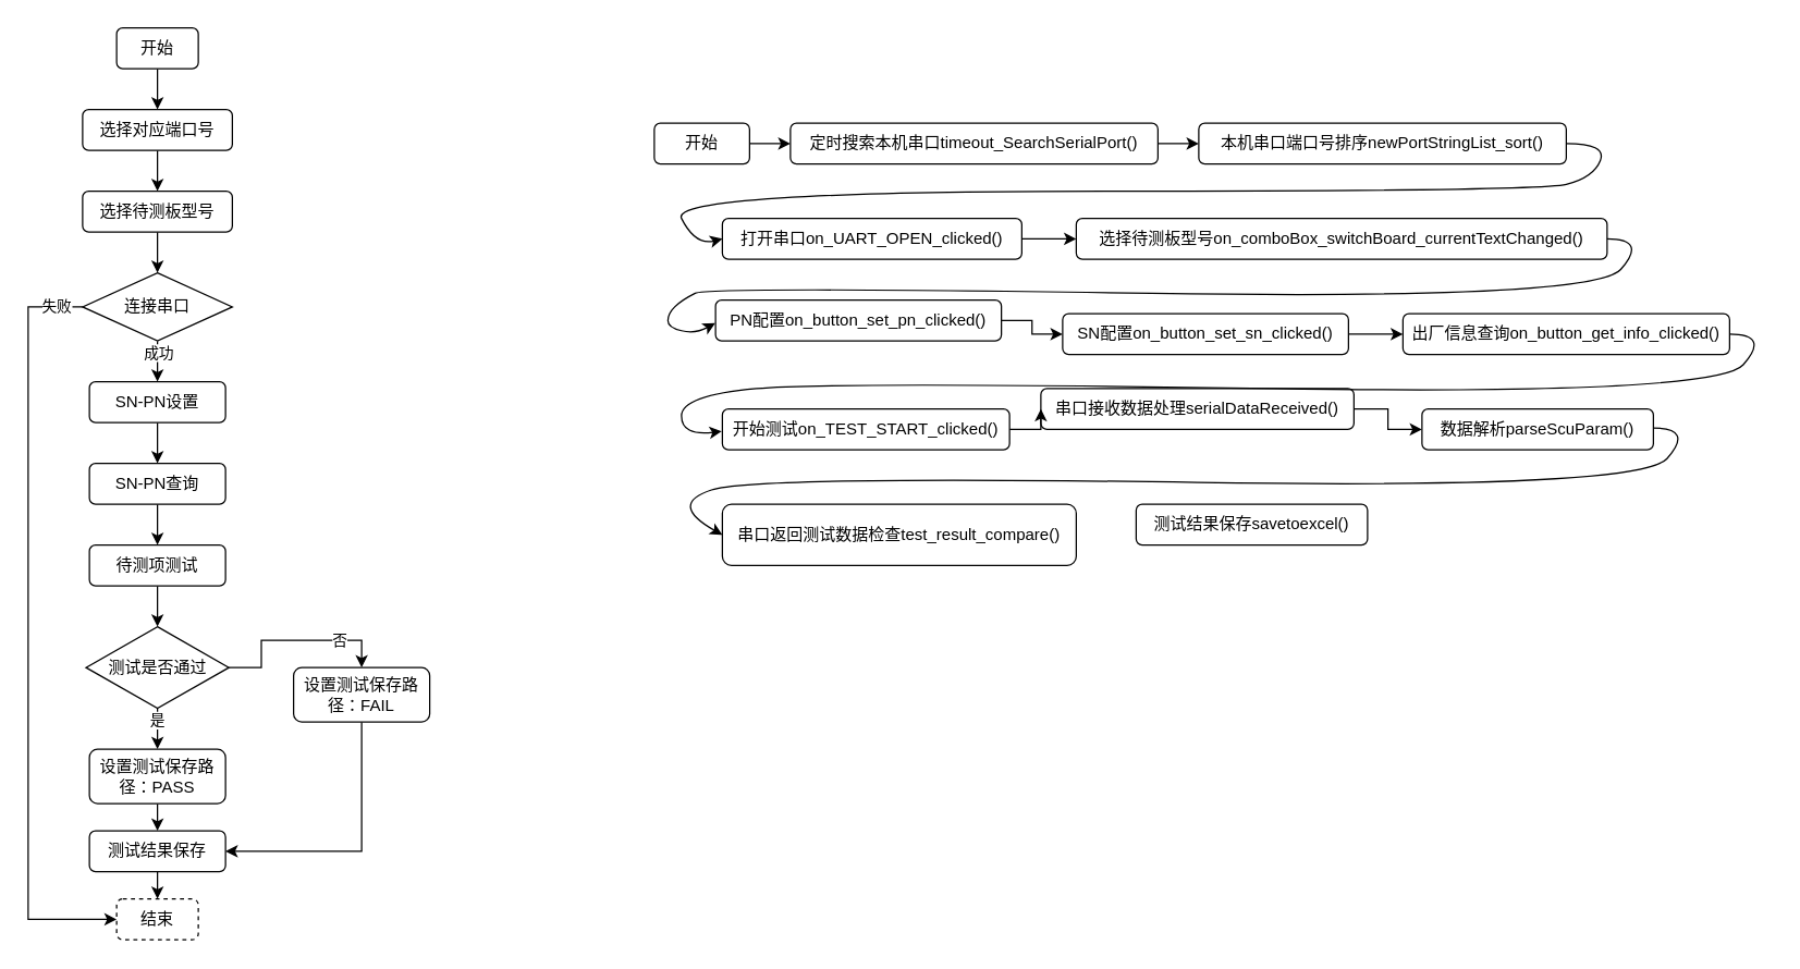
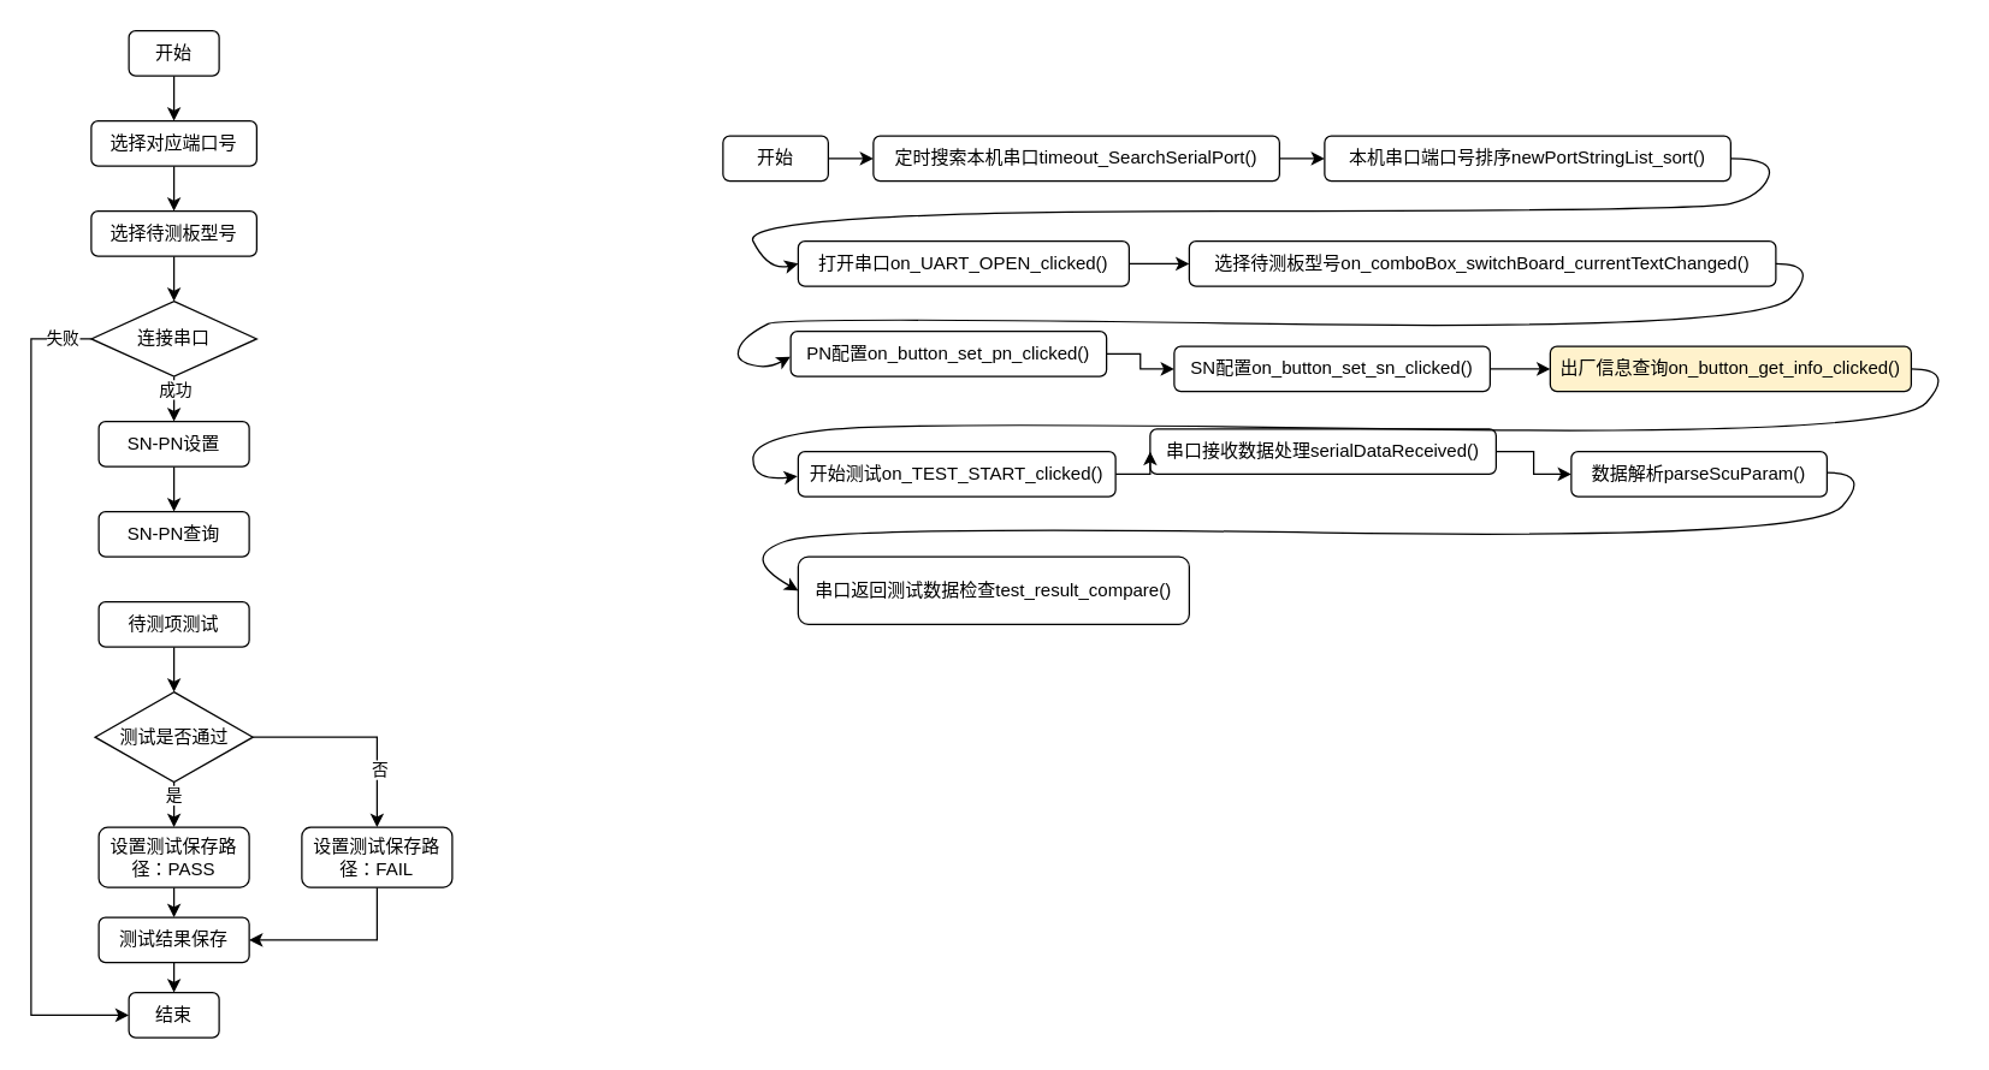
  <mxCell id="0" />
  <mxCell id="1" parent="0" />
  <mxCell id="2" style="edgeStyle=orthogonalEdgeStyle;rounded=0;orthogonalLoop=1;jettySize=auto;html=1;entryX=0.5;entryY=0;entryDx=0;entryDy=0;" parent="1" source="3" target="10" edge="1"><mxGeometry relative="1" as="geometry" /></mxCell>
  <mxCell id="3" value="开始" style="rounded=1;whiteSpace=wrap;html=1;" parent="1" vertex="1"><mxGeometry x="85" y="20" width="60" height="30" as="geometry" /></mxCell>
  <mxCell id="4" style="edgeStyle=orthogonalEdgeStyle;rounded=0;orthogonalLoop=1;jettySize=auto;html=1;exitX=0.5;exitY=1;exitDx=0;exitDy=0;entryX=0.5;entryY=0;entryDx=0;entryDy=0;" parent="1" source="8" target="12" edge="1"><mxGeometry relative="1" as="geometry" /></mxCell>
  <mxCell id="5" value="成功" style="edgeLabel;html=1;align=center;verticalAlign=middle;resizable=0;points=[];" parent="4" vertex="1" connectable="0"><mxGeometry x="-0.441" y="-1" relative="1" as="geometry"><mxPoint x="1" as="offset" /></mxGeometry></mxCell>
  <mxCell id="6" style="edgeStyle=orthogonalEdgeStyle;rounded=0;orthogonalLoop=1;jettySize=auto;html=1;exitX=0;exitY=0.5;exitDx=0;exitDy=0;entryX=0;entryY=0.5;entryDx=0;entryDy=0;" parent="1" source="8" target="28" edge="1"><mxGeometry relative="1" as="geometry"><Array as="points"><mxPoint x="20" y="225" /><mxPoint x="20" y="675" /></Array></mxGeometry></mxCell>
  <mxCell id="7" value="失败" style="edgeLabel;html=1;align=center;verticalAlign=middle;resizable=0;points=[];" parent="6" vertex="1" connectable="0"><mxGeometry x="-0.929" y="-1" relative="1" as="geometry"><mxPoint as="offset" /></mxGeometry></mxCell>
  <mxCell id="8" value="连接串口" style="rhombus;whiteSpace=wrap;html=1;" parent="1" vertex="1"><mxGeometry x="60" y="200" width="110" height="50" as="geometry" /></mxCell>
  <mxCell id="9" style="edgeStyle=orthogonalEdgeStyle;rounded=0;orthogonalLoop=1;jettySize=auto;html=1;exitX=0.5;exitY=1;exitDx=0;exitDy=0;entryX=0.5;entryY=0;entryDx=0;entryDy=0;" parent="1" source="10" target="14" edge="1"><mxGeometry relative="1" as="geometry" /></mxCell>
  <mxCell id="10" value="选择对应端口号" style="rounded=1;whiteSpace=wrap;html=1;" parent="1" vertex="1"><mxGeometry x="60" y="80" width="110" height="30" as="geometry" /></mxCell>
  <mxCell id="11" style="edgeStyle=orthogonalEdgeStyle;rounded=0;orthogonalLoop=1;jettySize=auto;html=1;exitX=0.5;exitY=1;exitDx=0;exitDy=0;entryX=0.5;entryY=0;entryDx=0;entryDy=0;" parent="1" source="12" target="16" edge="1"><mxGeometry relative="1" as="geometry" /></mxCell>
  <mxCell id="12" value="SN-PN设置" style="rounded=1;whiteSpace=wrap;html=1;" parent="1" vertex="1"><mxGeometry x="65" y="280" width="100" height="30" as="geometry" /></mxCell>
  <mxCell id="13" style="edgeStyle=orthogonalEdgeStyle;rounded=0;orthogonalLoop=1;jettySize=auto;html=1;exitX=0.5;exitY=1;exitDx=0;exitDy=0;entryX=0.5;entryY=0;entryDx=0;entryDy=0;" parent="1" source="14" target="8" edge="1"><mxGeometry relative="1" as="geometry" /></mxCell>
  <mxCell id="14" value="选择待测板型号" style="rounded=1;whiteSpace=wrap;html=1;" parent="1" vertex="1"><mxGeometry x="60" y="140" width="110" height="30" as="geometry" /></mxCell>
- <mxCell id="15" style="edgeStyle=orthogonalEdgeStyle;rounded=0;orthogonalLoop=1;jettySize=auto;html=1;exitX=0.5;exitY=1;exitDx=0;exitDy=0;entryX=0.5;entryY=0;entryDx=0;entryDy=0;" parent="1" source="16" target="18" edge="1"><mxGeometry relative="1" as="geometry" /></mxCell>
  <mxCell id="16" value="SN-PN查询" style="rounded=1;whiteSpace=wrap;html=1;" parent="1" vertex="1"><mxGeometry x="65" y="340" width="100" height="30" as="geometry" /></mxCell>
  <mxCell id="17" style="edgeStyle=orthogonalEdgeStyle;rounded=0;orthogonalLoop=1;jettySize=auto;html=1;exitX=0.5;exitY=1;exitDx=0;exitDy=0;entryX=0.5;entryY=0;entryDx=0;entryDy=0;" parent="1" source="18" target="23" edge="1"><mxGeometry relative="1" as="geometry" /></mxCell>
  <mxCell id="18" value="待测项测试" style="rounded=1;whiteSpace=wrap;html=1;" parent="1" vertex="1"><mxGeometry x="65" y="400" width="100" height="30" as="geometry" /></mxCell>
  <mxCell id="19" style="edgeStyle=orthogonalEdgeStyle;rounded=0;orthogonalLoop=1;jettySize=auto;html=1;exitX=0.5;exitY=1;exitDx=0;exitDy=0;" parent="1" source="23" target="25" edge="1"><mxGeometry relative="1" as="geometry" /></mxCell>
  <mxCell id="20" value="是" style="edgeLabel;html=1;align=center;verticalAlign=middle;resizable=0;points=[];" parent="19" vertex="1" connectable="0"><mxGeometry x="-0.666" y="-1" relative="1" as="geometry"><mxPoint as="offset" /></mxGeometry></mxCell>
  <mxCell id="21" style="edgeStyle=orthogonalEdgeStyle;rounded=0;orthogonalLoop=1;jettySize=auto;html=1;exitX=1;exitY=0.5;exitDx=0;exitDy=0;entryX=0.5;entryY=0;entryDx=0;entryDy=0;" parent="1" source="23" target="30" edge="1"><mxGeometry relative="1" as="geometry" /></mxCell>
  <mxCell id="22" value="否" style="edgeLabel;html=1;align=center;verticalAlign=middle;resizable=0;points=[];" parent="21" vertex="1" connectable="0"><mxGeometry x="0.464" y="1" relative="1" as="geometry"><mxPoint as="offset" /></mxGeometry></mxCell>
  <mxCell id="23" value="测试是否通过" style="rhombus;whiteSpace=wrap;html=1;" parent="1" vertex="1"><mxGeometry x="62.5" y="460" width="105" height="60" as="geometry" /></mxCell>
  <mxCell id="24" style="edgeStyle=orthogonalEdgeStyle;rounded=0;orthogonalLoop=1;jettySize=auto;html=1;exitX=0.5;exitY=1;exitDx=0;exitDy=0;entryX=0.5;entryY=0;entryDx=0;entryDy=0;" parent="1" source="25" target="27" edge="1"><mxGeometry relative="1" as="geometry" /></mxCell>
  <mxCell id="25" value="设置测试保存路径：PASS" style="rounded=1;whiteSpace=wrap;html=1;" parent="1" vertex="1"><mxGeometry x="65" y="550" width="100" height="40" as="geometry" /></mxCell>
  <mxCell id="26" style="edgeStyle=orthogonalEdgeStyle;rounded=0;orthogonalLoop=1;jettySize=auto;html=1;exitX=0.5;exitY=1;exitDx=0;exitDy=0;entryX=0.5;entryY=0;entryDx=0;entryDy=0;" parent="1" source="27" target="28" edge="1"><mxGeometry relative="1" as="geometry" /></mxCell>
  <mxCell id="27" value="测试结果保存" style="rounded=1;whiteSpace=wrap;html=1;" parent="1" vertex="1"><mxGeometry x="65" y="610" width="100" height="30" as="geometry" /></mxCell>
- <mxCell id="28" value="结束" style="rounded=1;whiteSpace=wrap;html=1;dashed=1;" parent="1" vertex="1"><mxGeometry x="85" y="660" width="60" height="30" as="geometry" /></mxCell>
+ <mxCell id="28" value="结束" style="rounded=1;whiteSpace=wrap;html=1;" parent="1" vertex="1"><mxGeometry x="85" y="660" width="60" height="30" as="geometry" /></mxCell>
  <mxCell id="29" style="edgeStyle=orthogonalEdgeStyle;rounded=0;orthogonalLoop=1;jettySize=auto;html=1;exitX=0.5;exitY=1;exitDx=0;exitDy=0;entryX=1;entryY=0.5;entryDx=0;entryDy=0;" parent="1" source="30" target="27" edge="1"><mxGeometry relative="1" as="geometry" /></mxCell>
- <mxCell id="30" value="设置测试保存路径：FAIL" style="rounded=1;whiteSpace=wrap;html=1;" parent="1" vertex="1"><mxGeometry x="215" y="490" width="100" height="40" as="geometry" /></mxCell>
+ <mxCell id="30" value="设置测试保存路径：FAIL" style="rounded=1;whiteSpace=wrap;html=1;" parent="1" vertex="1"><mxGeometry x="200" y="550" width="100" height="40" as="geometry" /></mxCell>
  <mxCell id="31" value="" style="edgeStyle=orthogonalEdgeStyle;rounded=0;orthogonalLoop=1;jettySize=auto;html=1;" edge="1" parent="1" source="32" target="34"><mxGeometry relative="1" as="geometry" /></mxCell>
  <mxCell id="32" value="开始" style="rounded=1;whiteSpace=wrap;html=1;" parent="1" vertex="1"><mxGeometry x="480" y="90" width="70" height="30" as="geometry" /></mxCell>
  <mxCell id="33" style="edgeStyle=orthogonalEdgeStyle;rounded=0;orthogonalLoop=1;jettySize=auto;html=1;exitX=1;exitY=0.5;exitDx=0;exitDy=0;entryX=0;entryY=0.5;entryDx=0;entryDy=0;" edge="1" parent="1" source="34" target="35"><mxGeometry relative="1" as="geometry" /></mxCell>
  <mxCell id="34" value="定时搜索本机串口timeout_SearchSerialPort()" style="rounded=1;whiteSpace=wrap;html=1;" vertex="1" parent="1"><mxGeometry x="580" y="90" width="270" height="30" as="geometry" /></mxCell>
  <mxCell id="35" value="本机串口端口号排序newPortStringList_sort()" style="rounded=1;whiteSpace=wrap;html=1;" vertex="1" parent="1"><mxGeometry x="880" y="90" width="270" height="30" as="geometry" /></mxCell>
  <mxCell id="36" style="edgeStyle=orthogonalEdgeStyle;rounded=0;orthogonalLoop=1;jettySize=auto;html=1;exitX=1;exitY=0.5;exitDx=0;exitDy=0;entryX=0;entryY=0.5;entryDx=0;entryDy=0;" edge="1" parent="1" source="37" target="39"><mxGeometry relative="1" as="geometry" /></mxCell>
  <mxCell id="37" value="打开串口on_UART_OPEN_clicked()" style="rounded=1;whiteSpace=wrap;html=1;" vertex="1" parent="1"><mxGeometry x="530" y="160" width="220" height="30" as="geometry" /></mxCell>
  <mxCell id="38" value="" style="curved=1;endArrow=classic;html=1;rounded=0;exitX=1;exitY=0.5;exitDx=0;exitDy=0;entryX=0;entryY=0.5;entryDx=0;entryDy=0;" edge="1" parent="1" source="35" target="37"><mxGeometry width="50" height="50" relative="1" as="geometry"><mxPoint x="1150" y="110" as="sourcePoint" /><mxPoint x="480" y="160" as="targetPoint" /><Array as="points"><mxPoint x="1180" y="105" /><mxPoint x="1170" y="130" /><mxPoint x="1130" y="140" /><mxPoint x="490" y="140" /><mxPoint x="510" y="180" /></Array></mxGeometry></mxCell>
  <mxCell id="39" value="选择待测板型号on_comboBox_switchBoard_currentTextChanged()" style="rounded=1;whiteSpace=wrap;html=1;" vertex="1" parent="1"><mxGeometry x="790" y="160" width="390" height="30" as="geometry" /></mxCell>
  <mxCell id="40" style="edgeStyle=orthogonalEdgeStyle;rounded=0;orthogonalLoop=1;jettySize=auto;html=1;exitX=1;exitY=0.5;exitDx=0;exitDy=0;entryX=0;entryY=0.5;entryDx=0;entryDy=0;" edge="1" parent="1" source="41" target="43"><mxGeometry relative="1" as="geometry" /></mxCell>
  <mxCell id="41" value="PN配置on_button_set_pn_clicked()" style="rounded=1;whiteSpace=wrap;html=1;" vertex="1" parent="1"><mxGeometry x="525" y="220" width="210" height="30" as="geometry" /></mxCell>
  <mxCell id="42" style="edgeStyle=orthogonalEdgeStyle;rounded=0;orthogonalLoop=1;jettySize=auto;html=1;exitX=1;exitY=0.5;exitDx=0;exitDy=0;entryX=0;entryY=0.5;entryDx=0;entryDy=0;" edge="1" parent="1" source="43" target="44"><mxGeometry relative="1" as="geometry" /></mxCell>
  <mxCell id="43" value="SN配置on_button_set_sn_clicked()" style="rounded=1;whiteSpace=wrap;html=1;" vertex="1" parent="1"><mxGeometry x="780" y="230" width="210" height="30" as="geometry" /></mxCell>
- <mxCell id="44" value="出厂信息查询on_button_get_info_clicked()" style="rounded=1;whiteSpace=wrap;html=1;" vertex="1" parent="1"><mxGeometry x="1030" y="230" width="240" height="30" as="geometry" /></mxCell>
+ <mxCell id="44" value="出厂信息查询on_button_get_info_clicked()" style="rounded=1;whiteSpace=wrap;html=1;fillColor=#fff2cc;" vertex="1" parent="1"><mxGeometry x="1030" y="230" width="240" height="30" as="geometry" /></mxCell>
  <mxCell id="45" value="" style="curved=1;endArrow=classic;html=1;rounded=0;exitX=1;exitY=0.5;exitDx=0;exitDy=0;entryX=-0.001;entryY=0.565;entryDx=0;entryDy=0;entryPerimeter=0;" edge="1" parent="1" target="41"><mxGeometry width="50" height="50" relative="1" as="geometry"><mxPoint x="1180" y="175" as="sourcePoint" /><mxPoint x="490" y="250" as="targetPoint" /><Array as="points"><mxPoint x="1210" y="175" /><mxPoint x="1170" y="220" /><mxPoint x="520" y="210" /><mxPoint x="500" y="220" /><mxPoint x="490" y="230" /><mxPoint x="490" y="240" /><mxPoint x="510" y="245" /></Array></mxGeometry></mxCell>
  <mxCell id="46" style="edgeStyle=orthogonalEdgeStyle;rounded=0;orthogonalLoop=1;jettySize=auto;html=1;exitX=1;exitY=0.5;exitDx=0;exitDy=0;entryX=0;entryY=0.5;entryDx=0;entryDy=0;" edge="1" parent="1" source="47" target="49"><mxGeometry relative="1" as="geometry" /></mxCell>
  <mxCell id="47" value="串口接收数据处理serialDataReceived()" style="rounded=1;whiteSpace=wrap;html=1;" vertex="1" parent="1"><mxGeometry x="764" y="285" width="230" height="30" as="geometry" /></mxCell>
  <mxCell id="48" value="" style="curved=1;endArrow=classic;html=1;rounded=0;exitX=1;exitY=0.5;exitDx=0;exitDy=0;entryX=-0.002;entryY=0.547;entryDx=0;entryDy=0;entryPerimeter=0;" edge="1" parent="1" target="51"><mxGeometry width="50" height="50" relative="1" as="geometry"><mxPoint x="1270" y="245" as="sourcePoint" /><mxPoint x="530" y="320" as="targetPoint" /><Array as="points"><mxPoint x="1300" y="245" /><mxPoint x="1260" y="290" /><mxPoint x="610" y="280" /><mxPoint x="500" y="290" /><mxPoint x="500" y="320" /></Array></mxGeometry></mxCell>
  <mxCell id="49" value="数据解析parseScuParam()" style="rounded=1;whiteSpace=wrap;html=1;" vertex="1" parent="1"><mxGeometry x="1044" y="300" width="170" height="30" as="geometry" /></mxCell>
  <mxCell id="50" style="edgeStyle=orthogonalEdgeStyle;rounded=0;orthogonalLoop=1;jettySize=auto;html=1;exitX=1;exitY=0.5;exitDx=0;exitDy=0;entryX=0;entryY=0.5;entryDx=0;entryDy=0;" edge="1" parent="1" source="51" target="47"><mxGeometry relative="1" as="geometry" /></mxCell>
  <mxCell id="51" value="开始测试on_TEST_START_clicked()" style="rounded=1;whiteSpace=wrap;html=1;" vertex="1" parent="1"><mxGeometry x="530" y="300" width="211" height="30" as="geometry" /></mxCell>
  <mxCell id="52" value="串口返回测试数据检查test_result_compare()" style="rounded=1;whiteSpace=wrap;html=1;" vertex="1" parent="1"><mxGeometry x="530" y="370" width="260" height="45" as="geometry" /></mxCell>
  <mxCell id="53" value="" style="curved=1;endArrow=classic;html=1;rounded=0;exitX=1;exitY=0.5;exitDx=0;exitDy=0;entryX=0;entryY=0.5;entryDx=0;entryDy=0;" edge="1" parent="1" target="52"><mxGeometry width="50" height="50" relative="1" as="geometry"><mxPoint x="1214" y="314" as="sourcePoint" /><mxPoint x="474" y="385" as="targetPoint" /><Array as="points"><mxPoint x="1244" y="314" /><mxPoint x="1204" y="359" /><mxPoint x="554" y="349" /><mxPoint x="490" y="370" /></Array></mxGeometry></mxCell>
- <mxCell id="54" value="测试结果保存savetoexcel()" style="rounded=1;whiteSpace=wrap;html=1;" vertex="1" parent="1"><mxGeometry x="834" y="370" width="170" height="30" as="geometry" /></mxCell>
